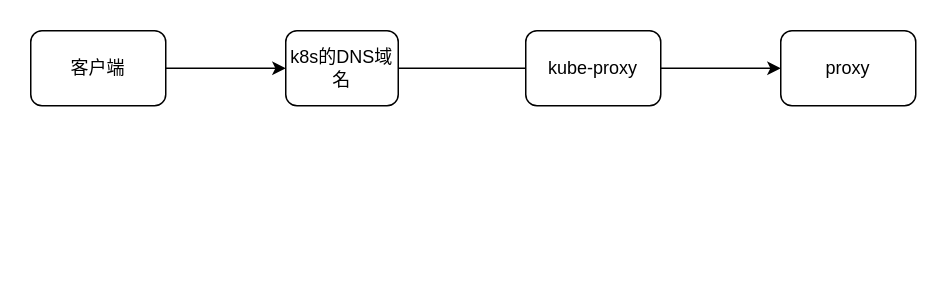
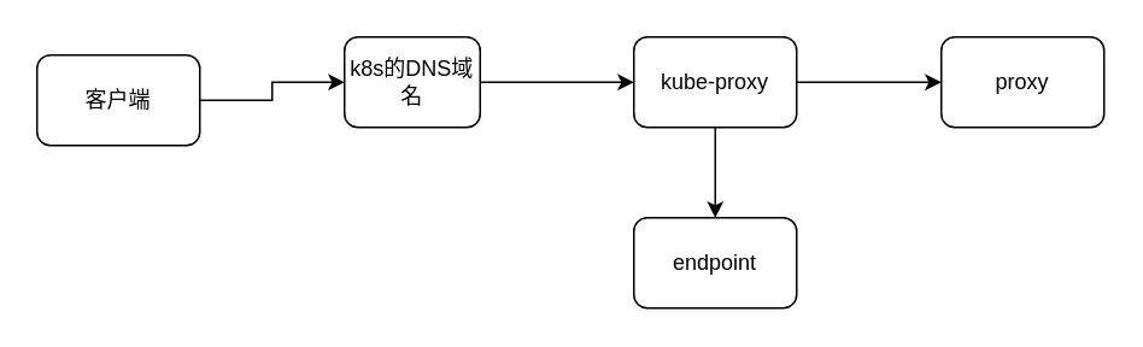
  <mxCell id="0" />
  <mxCell id="1" parent="0" />
  <mxCell id="2" value="" style="edgeStyle=orthogonalEdgeStyle;rounded=0;orthogonalLoop=1;jettySize=auto;html=1;" edge="1" parent="1" source="3" target="5"><mxGeometry relative="1" as="geometry" /></mxCell>
- <mxCell id="3" value="客户端" style="rounded=1;whiteSpace=wrap;html=1;" vertex="1" parent="1"><mxGeometry x="20" y="20" width="90" height="50" as="geometry" /></mxCell>
- <mxCell id="4" value="" style="edgeStyle=orthogonalEdgeStyle;rounded=0;orthogonalLoop=1;jettySize=auto;html=1;endArrow=none;" edge="1" parent="1" source="5" target="8"><mxGeometry relative="1" as="geometry" /></mxCell>
+ <mxCell id="3" value="客户端" style="rounded=1;whiteSpace=wrap;html=1;" vertex="1" parent="1"><mxGeometry x="20" y="30" width="90" height="50" as="geometry" /></mxCell>
+ <mxCell id="4" value="" style="edgeStyle=orthogonalEdgeStyle;rounded=0;orthogonalLoop=1;jettySize=auto;html=1;" edge="1" parent="1" source="5" target="8"><mxGeometry relative="1" as="geometry" /></mxCell>
  <mxCell id="5" value="k8s的DNS域名" style="rounded=1;whiteSpace=wrap;html=1;" vertex="1" parent="1"><mxGeometry x="190" y="20" width="75" height="50" as="geometry" /></mxCell>
+ <mxCell id="6" value="" style="edgeStyle=orthogonalEdgeStyle;rounded=0;orthogonalLoop=1;jettySize=auto;html=1;" edge="1" parent="1" source="8" target="9"><mxGeometry relative="1" as="geometry" /></mxCell>
  <mxCell id="7" value="" style="edgeStyle=orthogonalEdgeStyle;rounded=0;orthogonalLoop=1;jettySize=auto;html=1;" edge="1" parent="1" source="8" target="10"><mxGeometry relative="1" as="geometry" /></mxCell>
  <mxCell id="8" value="kube-proxy" style="rounded=1;whiteSpace=wrap;html=1;" vertex="1" parent="1"><mxGeometry x="350" y="20" width="90" height="50" as="geometry" /></mxCell>
+ <mxCell id="9" value="endpoint" style="rounded=1;whiteSpace=wrap;html=1;" vertex="1" parent="1"><mxGeometry x="350" y="120" width="90" height="50" as="geometry" /></mxCell>
  <mxCell id="10" value="proxy" style="rounded=1;whiteSpace=wrap;html=1;" vertex="1" parent="1"><mxGeometry x="520" y="20" width="90" height="50" as="geometry" /></mxCell>
